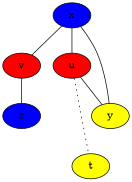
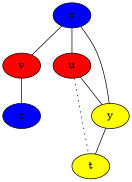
  graph {
    node [fillcolor=blue style=filled]
    z
    t [fillcolor=yellow]
    v [fillcolor=red]
    u [fillcolor=red]
    y [fillcolor=yellow]
    x
    v -- z
    u -- t [style=dotted]
    u -- y
+   y -- t
    x -- v
    x -- u
    x -- y
  }
